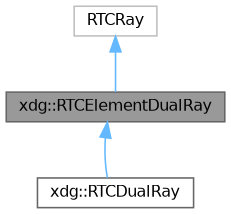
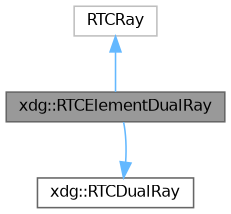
  digraph {
    node [color=gray40 fillcolor=white fontname=Helvetica fontsize=10 shape=box style=filled]
    edge [color=steelblue1 dir=back fontname=Helvetica fontsize=10 labelfontname=Helvetica labelfontsize=10 style=solid]
    n1 [fillcolor=grey60 fontcolor=black height=0.2 label="xdg::RTCElementDualRay" width=0.4]
    n2 [height=0.2 label="xdg::RTCDualRay" width=0.4]
    n3 [color=grey75 height=0.2 label=RTCRay width=0.4]
-   n1 -> n2
+   n2 -> n1
    n3 -> n1
  }
